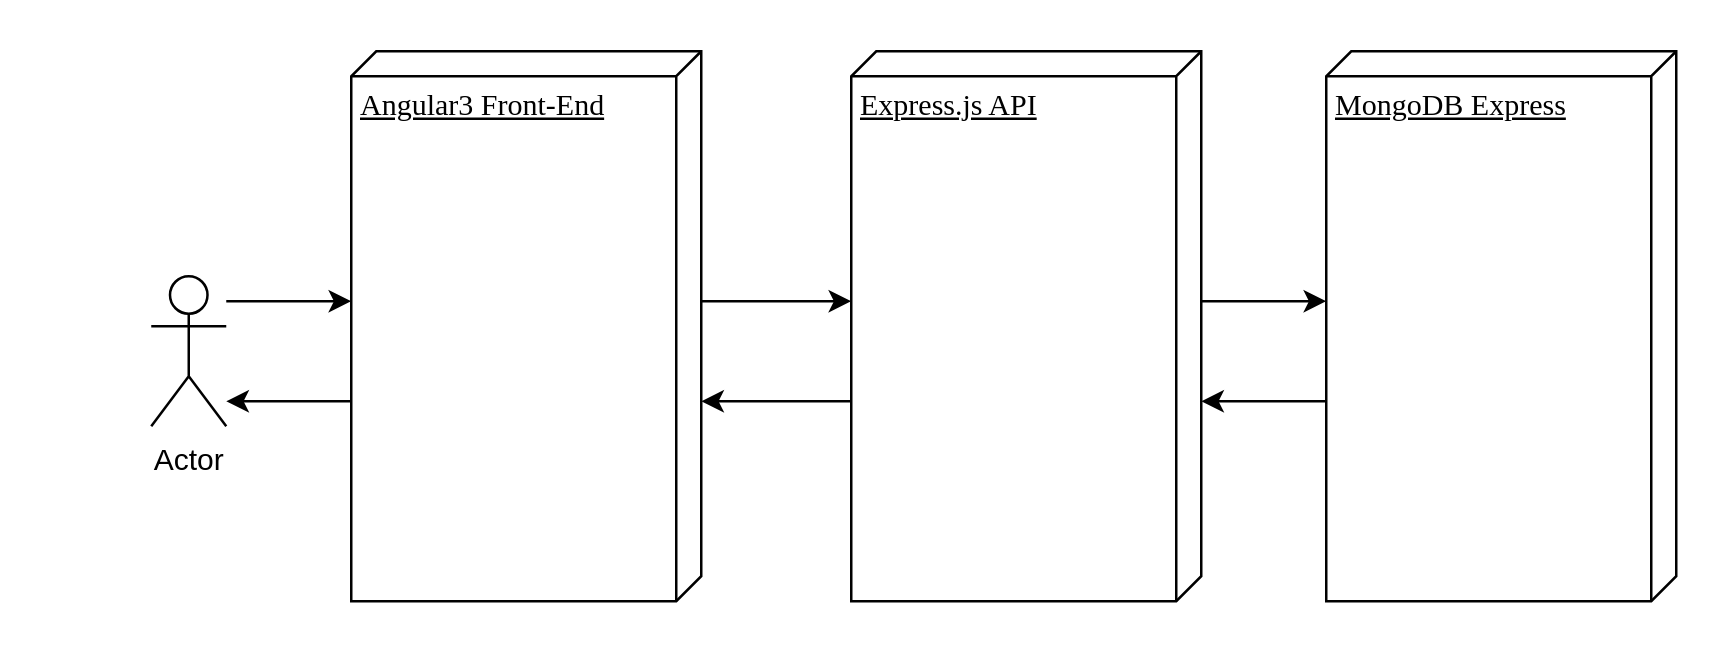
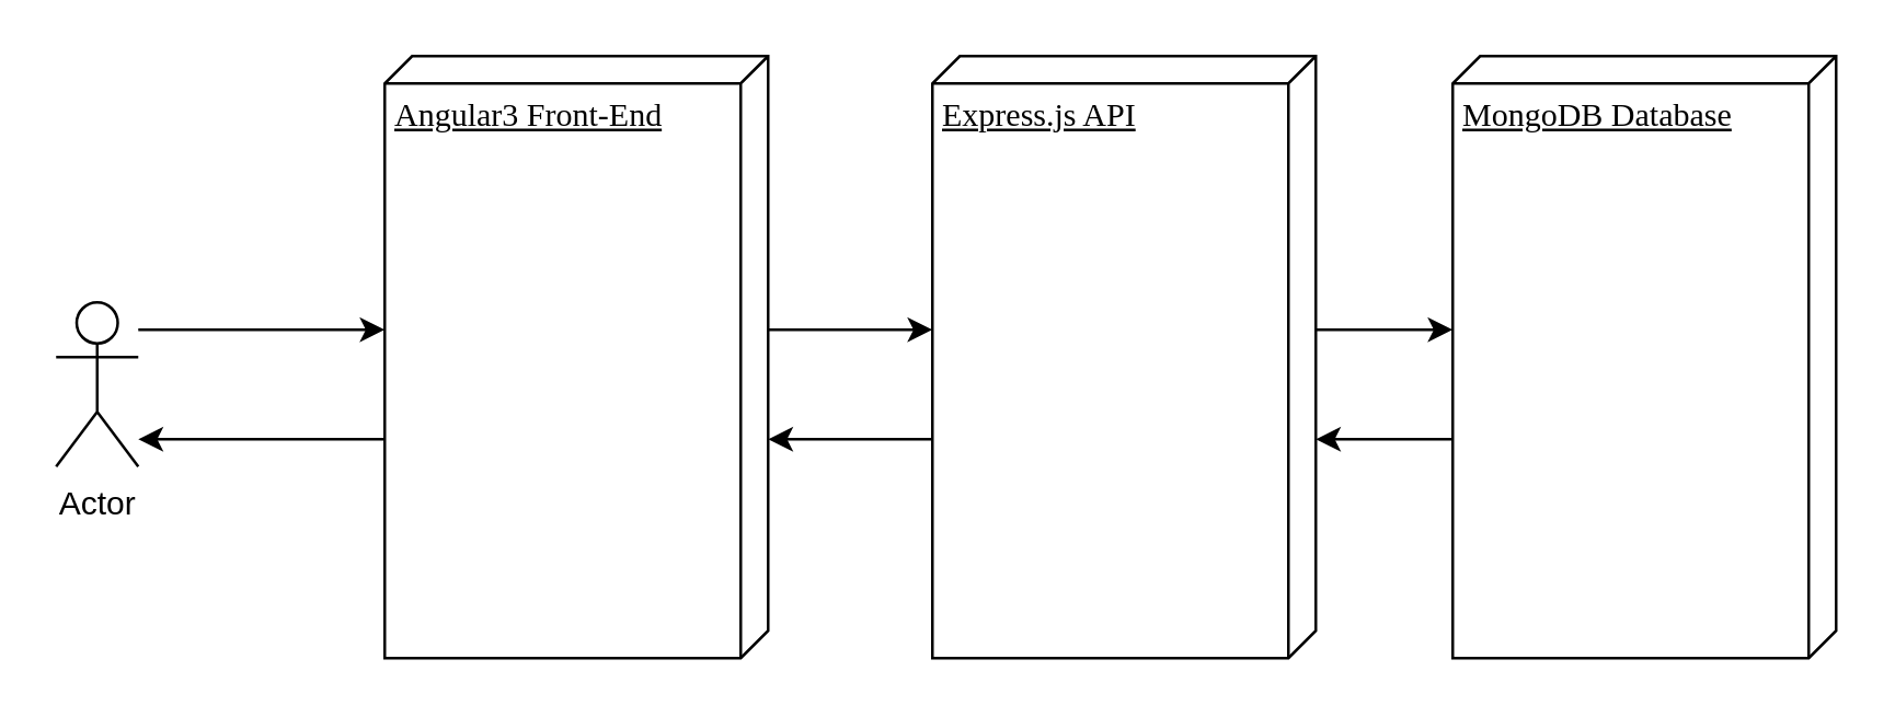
  <mxCell id="0" />
  <mxCell id="1" parent="0" />
  <mxCell id="2" value="" style="edgeStyle=orthogonalEdgeStyle;rounded=0;orthogonalLoop=1;jettySize=auto;html=1;" edge="1" parent="1" source="4" target="9"><mxGeometry relative="1" as="geometry"><Array as="points"><mxPoint x="310" y="120" /><mxPoint x="310" y="120" /></Array></mxGeometry></mxCell>
  <mxCell id="3" value="" style="edgeStyle=orthogonalEdgeStyle;rounded=0;orthogonalLoop=1;jettySize=auto;html=1;" edge="1" parent="1" source="4" target="6"><mxGeometry relative="1" as="geometry"><Array as="points"><mxPoint x="100" y="160" /><mxPoint x="100" y="160" /></Array></mxGeometry></mxCell>
  <mxCell id="4" value="Angular3 Front-End" style="verticalAlign=top;align=left;spacingTop=8;spacingLeft=2;spacingRight=12;shape=cube;size=10;direction=south;fontStyle=4;html=1;rounded=0;shadow=0;comic=0;labelBackgroundColor=none;strokeWidth=1;fontFamily=Verdana;fontSize=12" parent="1" vertex="1"><mxGeometry x="140" y="20" width="140" height="220" as="geometry" /></mxCell>
  <mxCell id="5" value="" style="edgeStyle=orthogonalEdgeStyle;rounded=0;orthogonalLoop=1;jettySize=auto;html=1;" edge="1" parent="1" source="6" target="4"><mxGeometry relative="1" as="geometry"><Array as="points"><mxPoint x="100" y="120" /><mxPoint x="100" y="120" /></Array></mxGeometry></mxCell>
- <mxCell id="6" value="Actor" style="shape=umlActor;verticalLabelPosition=bottom;verticalAlign=top;html=1;outlineConnect=0;" vertex="1" parent="1"><mxGeometry x="60" y="110" width="30" height="60" as="geometry" /></mxCell>
+ <mxCell id="6" value="Actor" style="shape=umlActor;verticalLabelPosition=bottom;verticalAlign=top;html=1;outlineConnect=0;" vertex="1" parent="1"><mxGeometry x="20" y="110" width="30" height="60" as="geometry" /></mxCell>
  <mxCell id="7" value="" style="edgeStyle=orthogonalEdgeStyle;rounded=0;orthogonalLoop=1;jettySize=auto;html=1;" edge="1" parent="1" source="9" target="11"><mxGeometry relative="1" as="geometry"><Array as="points"><mxPoint x="500" y="120" /><mxPoint x="500" y="120" /></Array></mxGeometry></mxCell>
  <mxCell id="8" value="" style="edgeStyle=orthogonalEdgeStyle;rounded=0;orthogonalLoop=1;jettySize=auto;html=1;" edge="1" parent="1" source="9" target="4"><mxGeometry relative="1" as="geometry"><Array as="points"><mxPoint x="310" y="160" /><mxPoint x="310" y="160" /></Array></mxGeometry></mxCell>
  <mxCell id="9" value="Express.js API" style="verticalAlign=top;align=left;spacingTop=8;spacingLeft=2;spacingRight=12;shape=cube;size=10;direction=south;fontStyle=4;html=1;rounded=0;shadow=0;comic=0;labelBackgroundColor=none;strokeWidth=1;fontFamily=Verdana;fontSize=12" vertex="1" parent="1"><mxGeometry x="340" y="20" width="140" height="220" as="geometry" /></mxCell>
  <mxCell id="10" value="" style="edgeStyle=orthogonalEdgeStyle;rounded=0;orthogonalLoop=1;jettySize=auto;html=1;" edge="1" parent="1" source="11" target="9"><mxGeometry relative="1" as="geometry"><Array as="points"><mxPoint x="500" y="160" /><mxPoint x="500" y="160" /></Array></mxGeometry></mxCell>
- <mxCell id="11" value="MongoDB Express" style="verticalAlign=top;align=left;spacingTop=8;spacingLeft=2;spacingRight=12;shape=cube;size=10;direction=south;fontStyle=4;html=1;rounded=0;shadow=0;comic=0;labelBackgroundColor=none;strokeWidth=1;fontFamily=Verdana;fontSize=12" vertex="1" parent="1"><mxGeometry x="530" y="20" width="140" height="220" as="geometry" /></mxCell>
+ <mxCell id="11" value="MongoDB Database" style="verticalAlign=top;align=left;spacingTop=8;spacingLeft=2;spacingRight=12;shape=cube;size=10;direction=south;fontStyle=4;html=1;rounded=0;shadow=0;comic=0;labelBackgroundColor=none;strokeWidth=1;fontFamily=Verdana;fontSize=12" vertex="1" parent="1"><mxGeometry x="530" y="20" width="140" height="220" as="geometry" /></mxCell>
